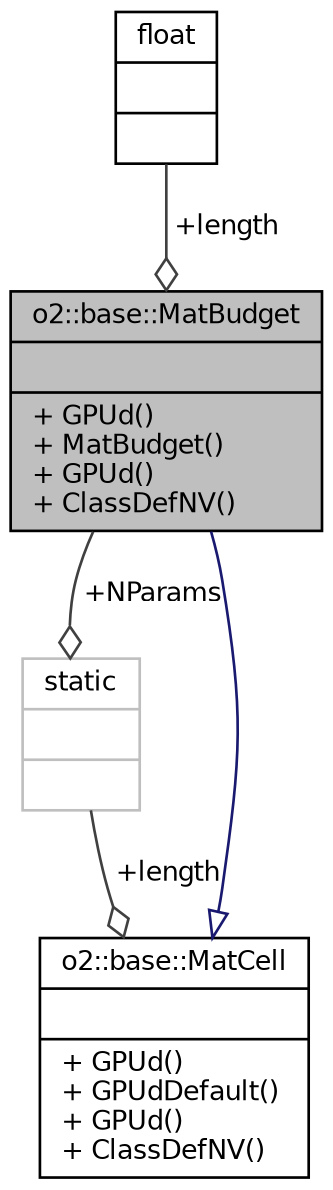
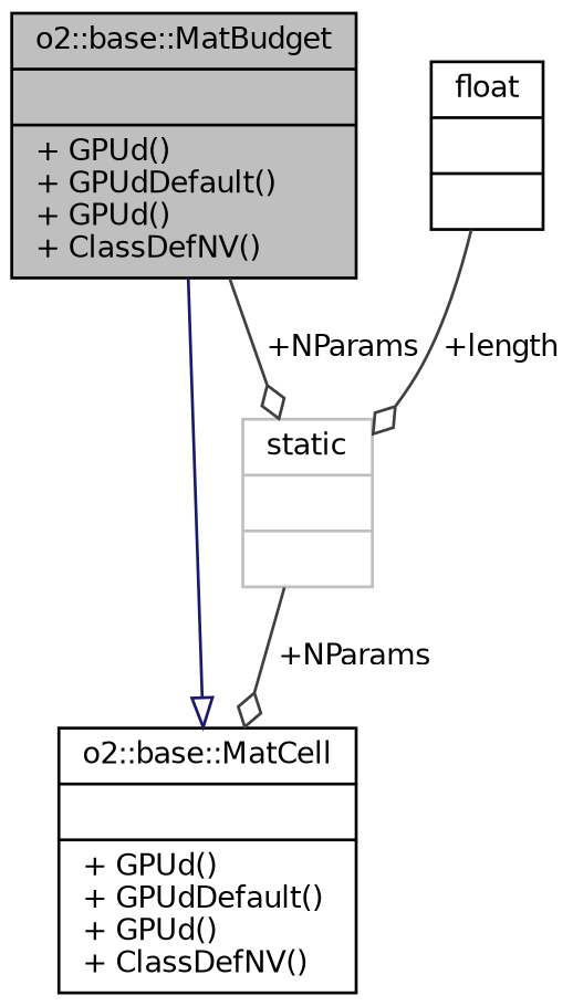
  digraph {
    node [color=black fontname=Helvetica fontsize=10 shape=record]
    edge [arrowhead=odiamond color=grey25 fontname=Helvetica fontsize=10 labelfontname=Helvetica labelfontsize=10 style=solid]
-   n1 [fillcolor=grey75 fontcolor=black height=0.2 label="{o2::base::MatBudget\n||+ GPUd()\l+ MatBudget()\l+ GPUd()\l+ ClassDefNV()\l}" style=filled width=0.4]
+   n1 [fillcolor=grey75 fontcolor=black height=0.2 label="{o2::base::MatBudget\n||+ GPUd()\l+ GPUdDefault()\l+ GPUd()\l+ ClassDefNV()\l}" style=filled width=0.4]
    n2 [color=grey75 height=0.2 label="{static\n||}" width=0.4]
    n3 [height=0.2 label="{o2::base::MatCell\n||+ GPUd()\l+ GPUdDefault()\l+ GPUd()\l+ ClassDefNV()\l}" width=0.4]
    n4 [height=0.2 label="{float\n||}" width=0.4]
    n1 -> n2 [label=" +NParams"]
-   n2 -> n3 [label=" +length"]
+   n2 -> n3 [label=" +NParams"]
    n3 -> n1 [arrowtail=onormal color=midnightblue dir=back arrowhead=""]
-   n4 -> n1 [label=" +length"]
+   n4 -> n2 [label=" +length"]
  }
